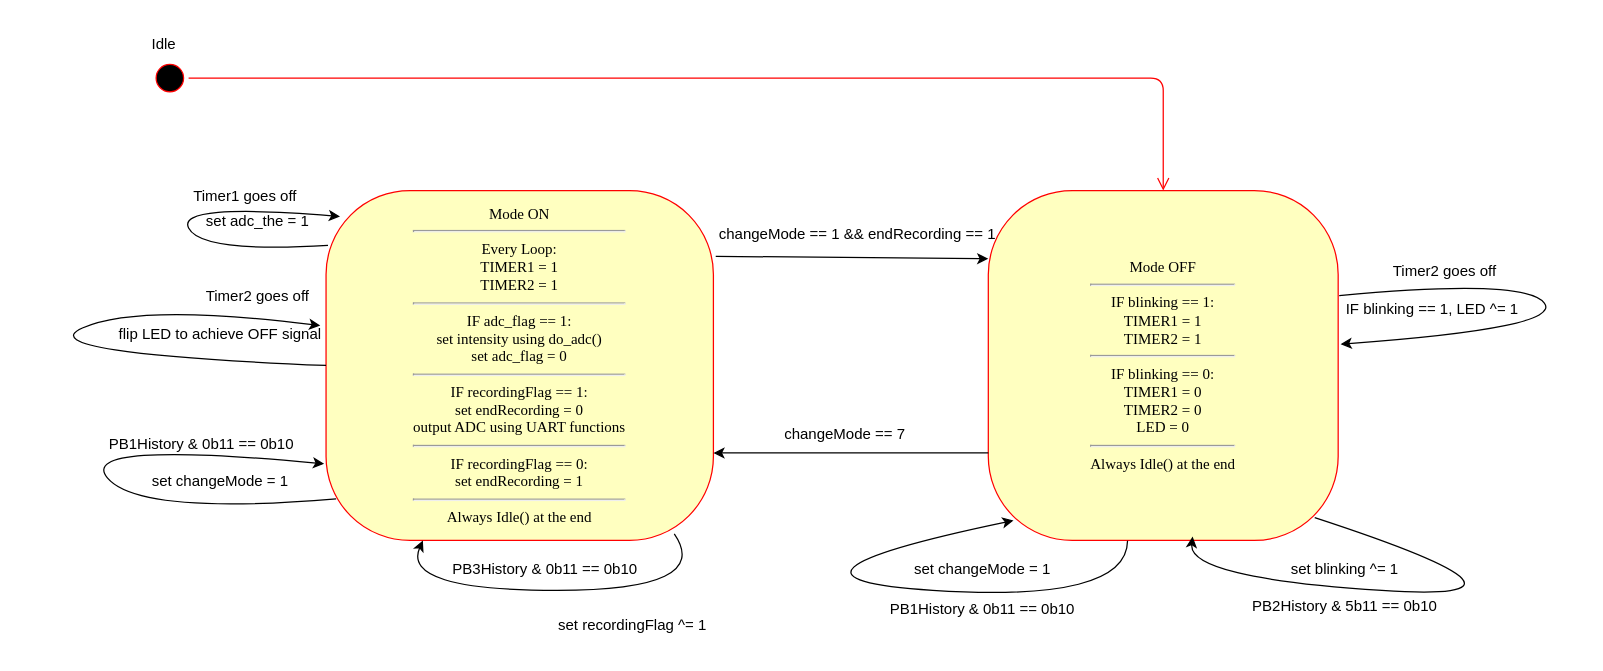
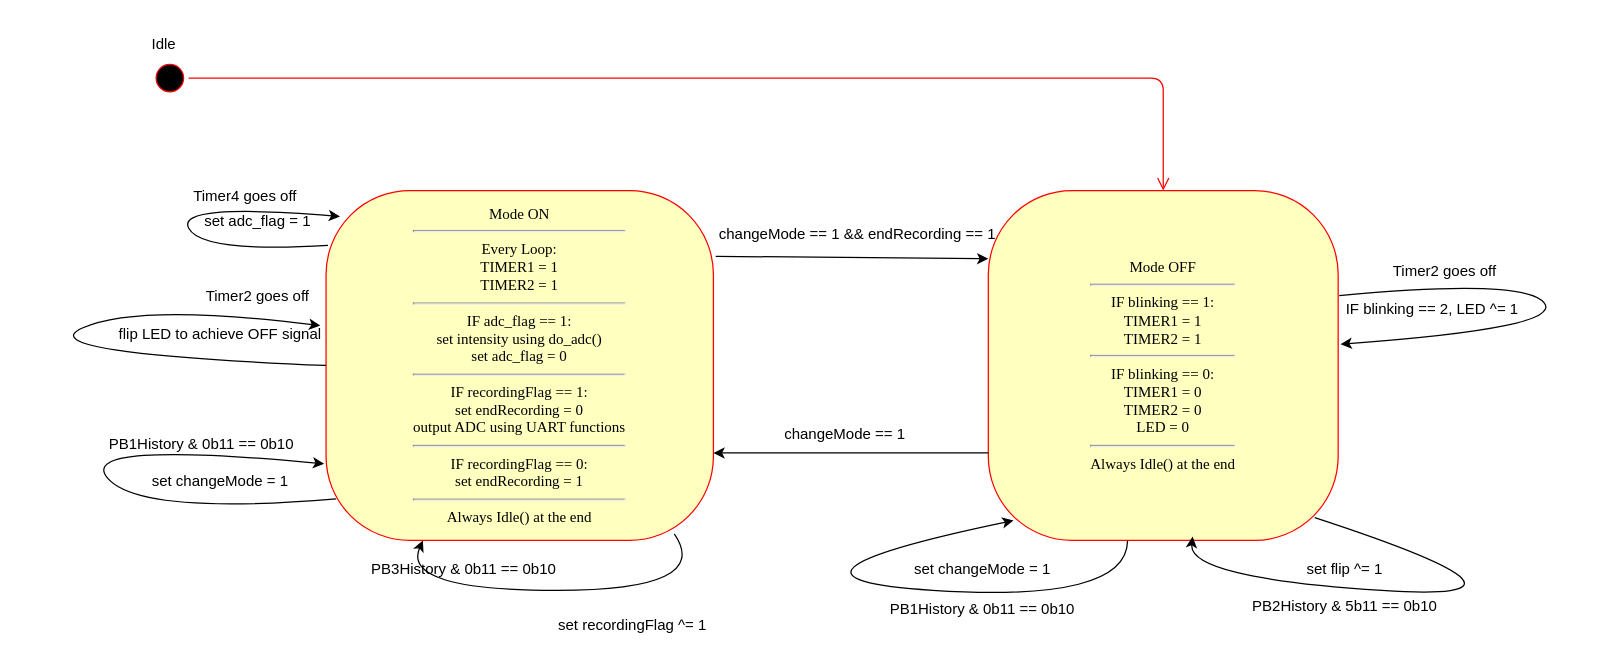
  <mxCell id="0" />
  <mxCell id="1" parent="0" />
  <mxCell id="2" value="" style="ellipse;html=1;shape=startState;fillColor=#000000;strokeColor=#ff0000;rounded=1;shadow=0;comic=0;labelBackgroundColor=none;fontFamily=Verdana;fontSize=12;fontColor=#000000;align=center;direction=south;" parent="1" vertex="1"><mxGeometry x="120" y="47" width="30" height="30" as="geometry" /></mxCell>
  <mxCell id="3" value="Mode ON&lt;div&gt;&lt;hr&gt;Every Loop:&lt;/div&gt;&lt;div&gt;TIMER1 = 1&lt;/div&gt;&lt;div&gt;TIMER2 = 1&lt;/div&gt;&lt;div&gt;&lt;hr&gt;&lt;/div&gt;&lt;div&gt;&lt;span style=&quot;background-color: initial;&quot;&gt;IF adc_flag == 1:&lt;/span&gt;&lt;br&gt;&lt;/div&gt;&lt;div&gt;set intensity using do_adc()&lt;/div&gt;&lt;div&gt;set adc_flag = 0&lt;/div&gt;&lt;hr&gt;&lt;div&gt;&lt;span style=&quot;background-color: initial;&quot;&gt;IF recordingFlag == 1:&lt;/span&gt;&lt;br&gt;&lt;/div&gt;&lt;div&gt;&lt;span style=&quot;background-color: initial;&quot;&gt;set endRecording = 0&lt;/span&gt;&lt;/div&gt;&lt;div&gt;output ADC using UART functions&lt;/div&gt;&lt;hr&gt;&lt;div&gt;IF recordingFlag == 0:&lt;/div&gt;&lt;div&gt;set endRecording = 1&lt;/div&gt;&lt;div&gt;&lt;hr&gt;Always Idle() at the end&lt;/div&gt;" style="rounded=1;whiteSpace=wrap;html=1;arcSize=24;fillColor=#ffffc0;strokeColor=#ff0000;shadow=0;comic=0;labelBackgroundColor=none;fontFamily=Verdana;fontSize=12;fontColor=#000000;align=center;" parent="1" vertex="1"><mxGeometry x="260" y="152" width="310" height="280" as="geometry" /></mxCell>
  <mxCell id="4" value="Mode OFF&lt;div&gt;&lt;hr&gt;IF blinking == 1:&lt;/div&gt;&lt;div&gt;TIMER1 = 1&lt;/div&gt;&lt;div&gt;TIMER2 = 1&lt;/div&gt;&lt;hr&gt;IF blinking == 0:&lt;div&gt;TIMER1 = 0&lt;/div&gt;&lt;div&gt;TIMER2 = 0&lt;/div&gt;&lt;div&gt;LED = 0&lt;/div&gt;&lt;div&gt;&lt;hr&gt;Always Idle() at the end&lt;/div&gt;" style="rounded=1;whiteSpace=wrap;html=1;arcSize=24;fillColor=#ffffc0;strokeColor=#ff0000;shadow=0;comic=0;labelBackgroundColor=none;fontFamily=Verdana;fontSize=12;fontColor=#000000;align=center;" parent="1" vertex="1"><mxGeometry x="790" y="152" width="280" height="280" as="geometry" /></mxCell>
  <mxCell id="5" style="edgeStyle=orthogonalEdgeStyle;html=1;labelBackgroundColor=none;endArrow=open;endSize=8;strokeColor=#ff0000;fontFamily=Verdana;fontSize=12;align=left;entryX=0.5;entryY=0;entryDx=0;entryDy=0;" parent="1" source="2" target="4" edge="1"><mxGeometry relative="1" as="geometry" /></mxCell>
  <mxCell id="6" value="Idle" style="text;html=1;align=center;verticalAlign=middle;resizable=0;points=[];autosize=1;strokeColor=none;fillColor=none;" vertex="1" parent="1"><mxGeometry x="110" y="20" width="40" height="30" as="geometry" /></mxCell>
  <mxCell id="7" value="" style="endArrow=classic;html=1;rounded=0;exitX=1.006;exitY=0.188;exitDx=0;exitDy=0;exitPerimeter=0;entryX=0;entryY=0.195;entryDx=0;entryDy=0;entryPerimeter=0;" edge="1" parent="1" source="3" target="4"><mxGeometry width="50" height="50" relative="1" as="geometry"><mxPoint x="570" y="352" as="sourcePoint" /><mxPoint x="620" y="302" as="targetPoint" /></mxGeometry></mxCell>
  <mxCell id="8" value="changeMode == 1 &amp;amp;&amp;amp; endRecording == 1" style="text;html=1;align=center;verticalAlign=middle;resizable=0;points=[];autosize=1;strokeColor=none;fillColor=none;" vertex="1" parent="1"><mxGeometry x="560" y="172" width="250" height="30" as="geometry" /></mxCell>
- <mxCell id="9" value="Timer1 goes off" style="text;html=1;align=center;verticalAlign=middle;resizable=0;points=[];autosize=1;strokeColor=none;fillColor=none;" vertex="1" parent="1"><mxGeometry x="140" y="142" width="110" height="30" as="geometry" /></mxCell>
+ <mxCell id="9" value="Timer4 goes off" style="text;html=1;align=center;verticalAlign=middle;resizable=0;points=[];autosize=1;strokeColor=none;fillColor=none;" vertex="1" parent="1"><mxGeometry x="140" y="142" width="110" height="30" as="geometry" /></mxCell>
  <mxCell id="10" value="Timer2 goes off" style="text;html=1;align=center;verticalAlign=middle;resizable=0;points=[];autosize=1;strokeColor=none;fillColor=none;" vertex="1" parent="1"><mxGeometry x="150" y="222" width="110" height="30" as="geometry" /></mxCell>
  <mxCell id="11" value="" style="curved=1;endArrow=classic;html=1;rounded=0;entryX=0.036;entryY=0.074;entryDx=0;entryDy=0;entryPerimeter=0;exitX=0.005;exitY=0.157;exitDx=0;exitDy=0;exitPerimeter=0;" edge="1" parent="1" source="3" target="3"><mxGeometry width="50" height="50" relative="1" as="geometry"><mxPoint x="170" y="222" as="sourcePoint" /><mxPoint x="220" y="172" as="targetPoint" /><Array as="points"><mxPoint x="160" y="202" /><mxPoint x="140" y="162" /></Array></mxGeometry></mxCell>
  <mxCell id="12" value="" style="curved=1;endArrow=classic;html=1;rounded=0;entryX=-0.015;entryY=0.386;entryDx=0;entryDy=0;entryPerimeter=0;exitX=0;exitY=0.5;exitDx=0;exitDy=0;" edge="1" parent="1" source="3" target="3"><mxGeometry width="50" height="50" relative="1" as="geometry"><mxPoint x="150" y="302" as="sourcePoint" /><mxPoint x="200" y="252" as="targetPoint" /><Array as="points"><mxPoint x="20" y="282" /><mxPoint x="110" y="242" /></Array></mxGeometry></mxCell>
  <mxCell id="13" value="PB1History &amp;amp; 0b11 == 0b10" style="text;html=1;align=center;verticalAlign=middle;resizable=0;points=[];autosize=1;strokeColor=none;fillColor=none;" vertex="1" parent="1"><mxGeometry x="75" y="340" width="170" height="30" as="geometry" /></mxCell>
  <mxCell id="14" value="set changeMode = 1" style="text;html=1;align=center;verticalAlign=middle;resizable=0;points=[];autosize=1;strokeColor=none;fillColor=none;" vertex="1" parent="1"><mxGeometry x="110" y="370" width="130" height="30" as="geometry" /></mxCell>
  <mxCell id="15" value="" style="curved=1;endArrow=classic;html=1;rounded=0;entryX=-0.005;entryY=0.781;entryDx=0;entryDy=0;entryPerimeter=0;exitX=0.026;exitY=0.881;exitDx=0;exitDy=0;exitPerimeter=0;" edge="1" parent="1" source="3" target="3"><mxGeometry width="50" height="50" relative="1" as="geometry"><mxPoint x="70" y="422" as="sourcePoint" /><mxPoint x="120" y="372" as="targetPoint" /><Array as="points"><mxPoint x="110" y="412" /><mxPoint x="60" y="352" /></Array></mxGeometry></mxCell>
- <mxCell id="16" value="PB3History &amp;amp; 0b11 == 0b10" style="text;html=1;align=center;verticalAlign=middle;resizable=0;points=[];autosize=1;strokeColor=none;fillColor=none;" vertex="1" parent="1"><mxGeometry x="350" y="440" width="170" height="30" as="geometry" /></mxCell>
+ <mxCell id="16" value="PB3History &amp;amp; 0b11 == 0b10" style="text;html=1;align=center;verticalAlign=middle;resizable=0;points=[];autosize=1;strokeColor=none;fillColor=none;" vertex="1" parent="1"><mxGeometry x="285" y="440" width="170" height="30" as="geometry" /></mxCell>
  <mxCell id="17" value="set recordingFlag ^= 1" style="text;html=1;align=center;verticalAlign=middle;resizable=0;points=[];autosize=1;strokeColor=none;fillColor=none;" vertex="1" parent="1"><mxGeometry x="435" y="485" width="140" height="30" as="geometry" /></mxCell>
  <mxCell id="18" value="" style="curved=1;endArrow=classic;html=1;rounded=0;entryX=0.25;entryY=1;entryDx=0;entryDy=0;exitX=0.899;exitY=0.981;exitDx=0;exitDy=0;exitPerimeter=0;" edge="1" parent="1" source="3" target="3"><mxGeometry width="50" height="50" relative="1" as="geometry"><mxPoint x="310" y="542" as="sourcePoint" /><mxPoint x="360" y="492" as="targetPoint" /><Array as="points"><mxPoint x="570" y="472" /><mxPoint x="320" y="472" /></Array></mxGeometry></mxCell>
  <mxCell id="19" value="" style="endArrow=classic;html=1;rounded=0;entryX=1;entryY=0.75;entryDx=0;entryDy=0;exitX=0;exitY=0.75;exitDx=0;exitDy=0;" edge="1" parent="1" source="4" target="3"><mxGeometry width="50" height="50" relative="1" as="geometry"><mxPoint x="640" y="432" as="sourcePoint" /><mxPoint x="690" y="382" as="targetPoint" /></mxGeometry></mxCell>
- <mxCell id="20" value="changeMode == 7" style="text;html=1;align=center;verticalAlign=middle;resizable=0;points=[];autosize=1;strokeColor=none;fillColor=none;" vertex="1" parent="1"><mxGeometry x="615" y="332" width="120" height="30" as="geometry" /></mxCell>
+ <mxCell id="20" value="changeMode == 1" style="text;html=1;align=center;verticalAlign=middle;resizable=0;points=[];autosize=1;strokeColor=none;fillColor=none;" vertex="1" parent="1"><mxGeometry x="615" y="332" width="120" height="30" as="geometry" /></mxCell>
  <mxCell id="21" value="PB1History &amp;amp; 0b11 == 0b10" style="text;html=1;align=center;verticalAlign=middle;resizable=0;points=[];autosize=1;strokeColor=none;fillColor=none;" vertex="1" parent="1"><mxGeometry x="700" y="472" width="170" height="30" as="geometry" /></mxCell>
  <mxCell id="22" value="set changeMode = 1" style="text;html=1;align=center;verticalAlign=middle;resizable=0;points=[];autosize=1;strokeColor=none;fillColor=none;" vertex="1" parent="1"><mxGeometry x="720" y="440" width="130" height="30" as="geometry" /></mxCell>
  <mxCell id="23" value="PB2History &amp;amp; 5b11 == 0b10" style="text;html=1;align=center;verticalAlign=middle;resizable=0;points=[];autosize=1;strokeColor=none;fillColor=none;" vertex="1" parent="1"><mxGeometry x="990" y="470" width="170" height="30" as="geometry" /></mxCell>
- <mxCell id="24" value="set blinking ^= 1" style="text;html=1;align=center;verticalAlign=middle;resizable=0;points=[];autosize=1;strokeColor=none;fillColor=none;" vertex="1" parent="1"><mxGeometry x="1020" y="440" width="110" height="30" as="geometry" /></mxCell>
+ <mxCell id="24" value="set flip ^= 1" style="text;html=1;align=center;verticalAlign=middle;resizable=0;points=[];autosize=1;strokeColor=none;fillColor=none;" vertex="1" parent="1"><mxGeometry x="1020" y="440" width="110" height="30" as="geometry" /></mxCell>
  <mxCell id="25" value="" style="curved=1;endArrow=classic;html=1;rounded=0;entryX=0.072;entryY=0.943;entryDx=0;entryDy=0;entryPerimeter=0;exitX=0.398;exitY=1.001;exitDx=0;exitDy=0;exitPerimeter=0;" edge="1" parent="1" source="4" target="4"><mxGeometry width="50" height="50" relative="1" as="geometry"><mxPoint x="670" y="462" as="sourcePoint" /><mxPoint x="720" y="412" as="targetPoint" /><Array as="points"><mxPoint x="901" y="482" /><mxPoint x="590" y="462" /></Array></mxGeometry></mxCell>
  <mxCell id="26" value="" style="curved=1;endArrow=classic;html=1;rounded=0;entryX=0.584;entryY=0.989;entryDx=0;entryDy=0;entryPerimeter=0;exitX=0.933;exitY=0.935;exitDx=0;exitDy=0;exitPerimeter=0;" edge="1" parent="1" source="4" target="4"><mxGeometry width="50" height="50" relative="1" as="geometry"><mxPoint x="910" y="512" as="sourcePoint" /><mxPoint x="960" y="462" as="targetPoint" /><Array as="points"><mxPoint x="1260" y="482" /><mxPoint x="950" y="462" /></Array></mxGeometry></mxCell>
  <mxCell id="27" value="Timer2 goes off" style="text;html=1;align=center;verticalAlign=middle;resizable=0;points=[];autosize=1;strokeColor=none;fillColor=none;" vertex="1" parent="1"><mxGeometry x="1100" y="202" width="110" height="30" as="geometry" /></mxCell>
  <mxCell id="28" value="" style="curved=1;endArrow=classic;html=1;rounded=0;entryX=1.007;entryY=0.439;entryDx=0;entryDy=0;entryPerimeter=0;exitX=1.003;exitY=0.3;exitDx=0;exitDy=0;exitPerimeter=0;" edge="1" parent="1" source="4" target="4"><mxGeometry width="50" height="50" relative="1" as="geometry"><mxPoint x="1210" y="262" as="sourcePoint" /><mxPoint x="1260" y="212" as="targetPoint" /><Array as="points"><mxPoint x="1220" y="222" /><mxPoint x="1250" y="262" /></Array></mxGeometry></mxCell>
- <mxCell id="29" value="set adc_the = 1" style="text;html=1;align=center;verticalAlign=middle;resizable=0;points=[];autosize=1;strokeColor=none;fillColor=none;" vertex="1" parent="1"><mxGeometry x="150" y="162" width="110" height="30" as="geometry" /></mxCell>
+ <mxCell id="29" value="set adc_flag = 1" style="text;html=1;align=center;verticalAlign=middle;resizable=0;points=[];autosize=1;strokeColor=none;fillColor=none;" vertex="1" parent="1"><mxGeometry x="150" y="162" width="110" height="30" as="geometry" /></mxCell>
  <mxCell id="30" value="flip LED to achieve OFF signal" style="text;html=1;align=center;verticalAlign=middle;resizable=0;points=[];autosize=1;strokeColor=none;fillColor=none;" vertex="1" parent="1"><mxGeometry x="80" y="252" width="190" height="30" as="geometry" /></mxCell>
- <mxCell id="31" value="IF blinking == 1, LED ^= 1" style="text;html=1;align=center;verticalAlign=middle;resizable=0;points=[];autosize=1;strokeColor=none;fillColor=none;" vertex="1" parent="1"><mxGeometry x="1065" y="232" width="160" height="30" as="geometry" /></mxCell>
+ <mxCell id="31" value="IF blinking == 2, LED ^= 1" style="text;html=1;align=center;verticalAlign=middle;resizable=0;points=[];autosize=1;strokeColor=none;fillColor=none;" vertex="1" parent="1"><mxGeometry x="1065" y="232" width="160" height="30" as="geometry" /></mxCell>
